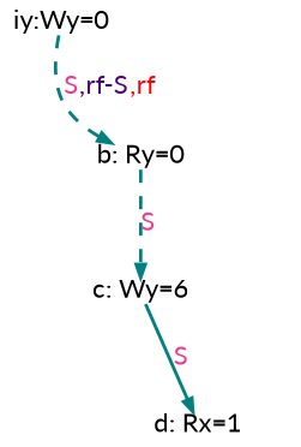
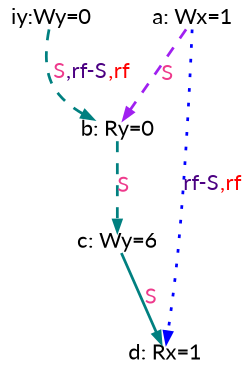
  digraph {
    fontname=Lato
    node [color=darkgreen fixedsize=true fontname=Lato fontsize=12 shape=none]
    edge [arrowsize=0.600000 color=teal fontname=Lato fontsize=12 penwidth=1.500000 style=dashed]
    n1 [height=0.166667 label="iy:Wy=0" width=0.666667]
    n2 [height=0.166667 label="b: Ry=0" width=0.666667]
    n3 [height=0.166667 label="c: Wy=6" width=0.666667]
+   n4 [height=0.166667 label="a: Wx=1" width=0.666667]
    n5 [color=purple height=0.166667 label="d: Rx=1" width=0.666667]
    n1 -> n2 [label=<<font color="violetred2">S</font><font color="indigo">,rf-S</font><font color="red">,rf</font>>]
    n2 -> n3 [label=<<font color="violetred2">S</font>>]
    n3 -> n5 [label=<<font color="violetred2">S</font>> style=bold]
+   n4 -> n2 [color=purple label=<<font color="violetred2">S</font>>]
+   n4 -> n5 [color=blue label=<<font color="indigo">rf-S</font><font color="red">,rf</font>> style=dotted]
  }
